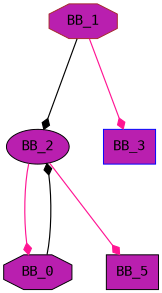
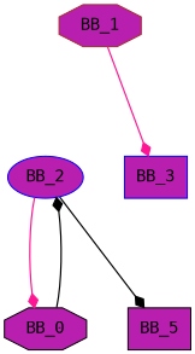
  digraph {
    color=green
    fillcolor=lightgreen
    fontname="DejaVu Sans Mono"
    fontsize=20
    nodesep=0.5
    penwidth=2
    rankdir=TB
    ranksep=1.3
    style=rounded
    node [color=blue fillcolor="#B91FAF" fontname="DejaVu Sans Mono" shape=octagon style=filled]
    edge [arrowhead=diamond arrowsize=1 color=black fontname="DejaVu Sans Mono" penwidth=1.2]
    BB_1 [color=brown]
-   BB_2 [color=black shape=ellipse]
+   BB_2 [shape=ellipse]
    BB_3 [shape=box]
    n4 [color=black label=BB_0]
    BB_5 [color=black shape=box]
-   BB_1 -> BB_2
    BB_1 -> BB_3 [color=deeppink]
    BB_2 -> n4 [color=deeppink]
-   BB_2 -> BB_5 [color=deeppink]
+   BB_2 -> BB_5
    n4 -> BB_2
  }
